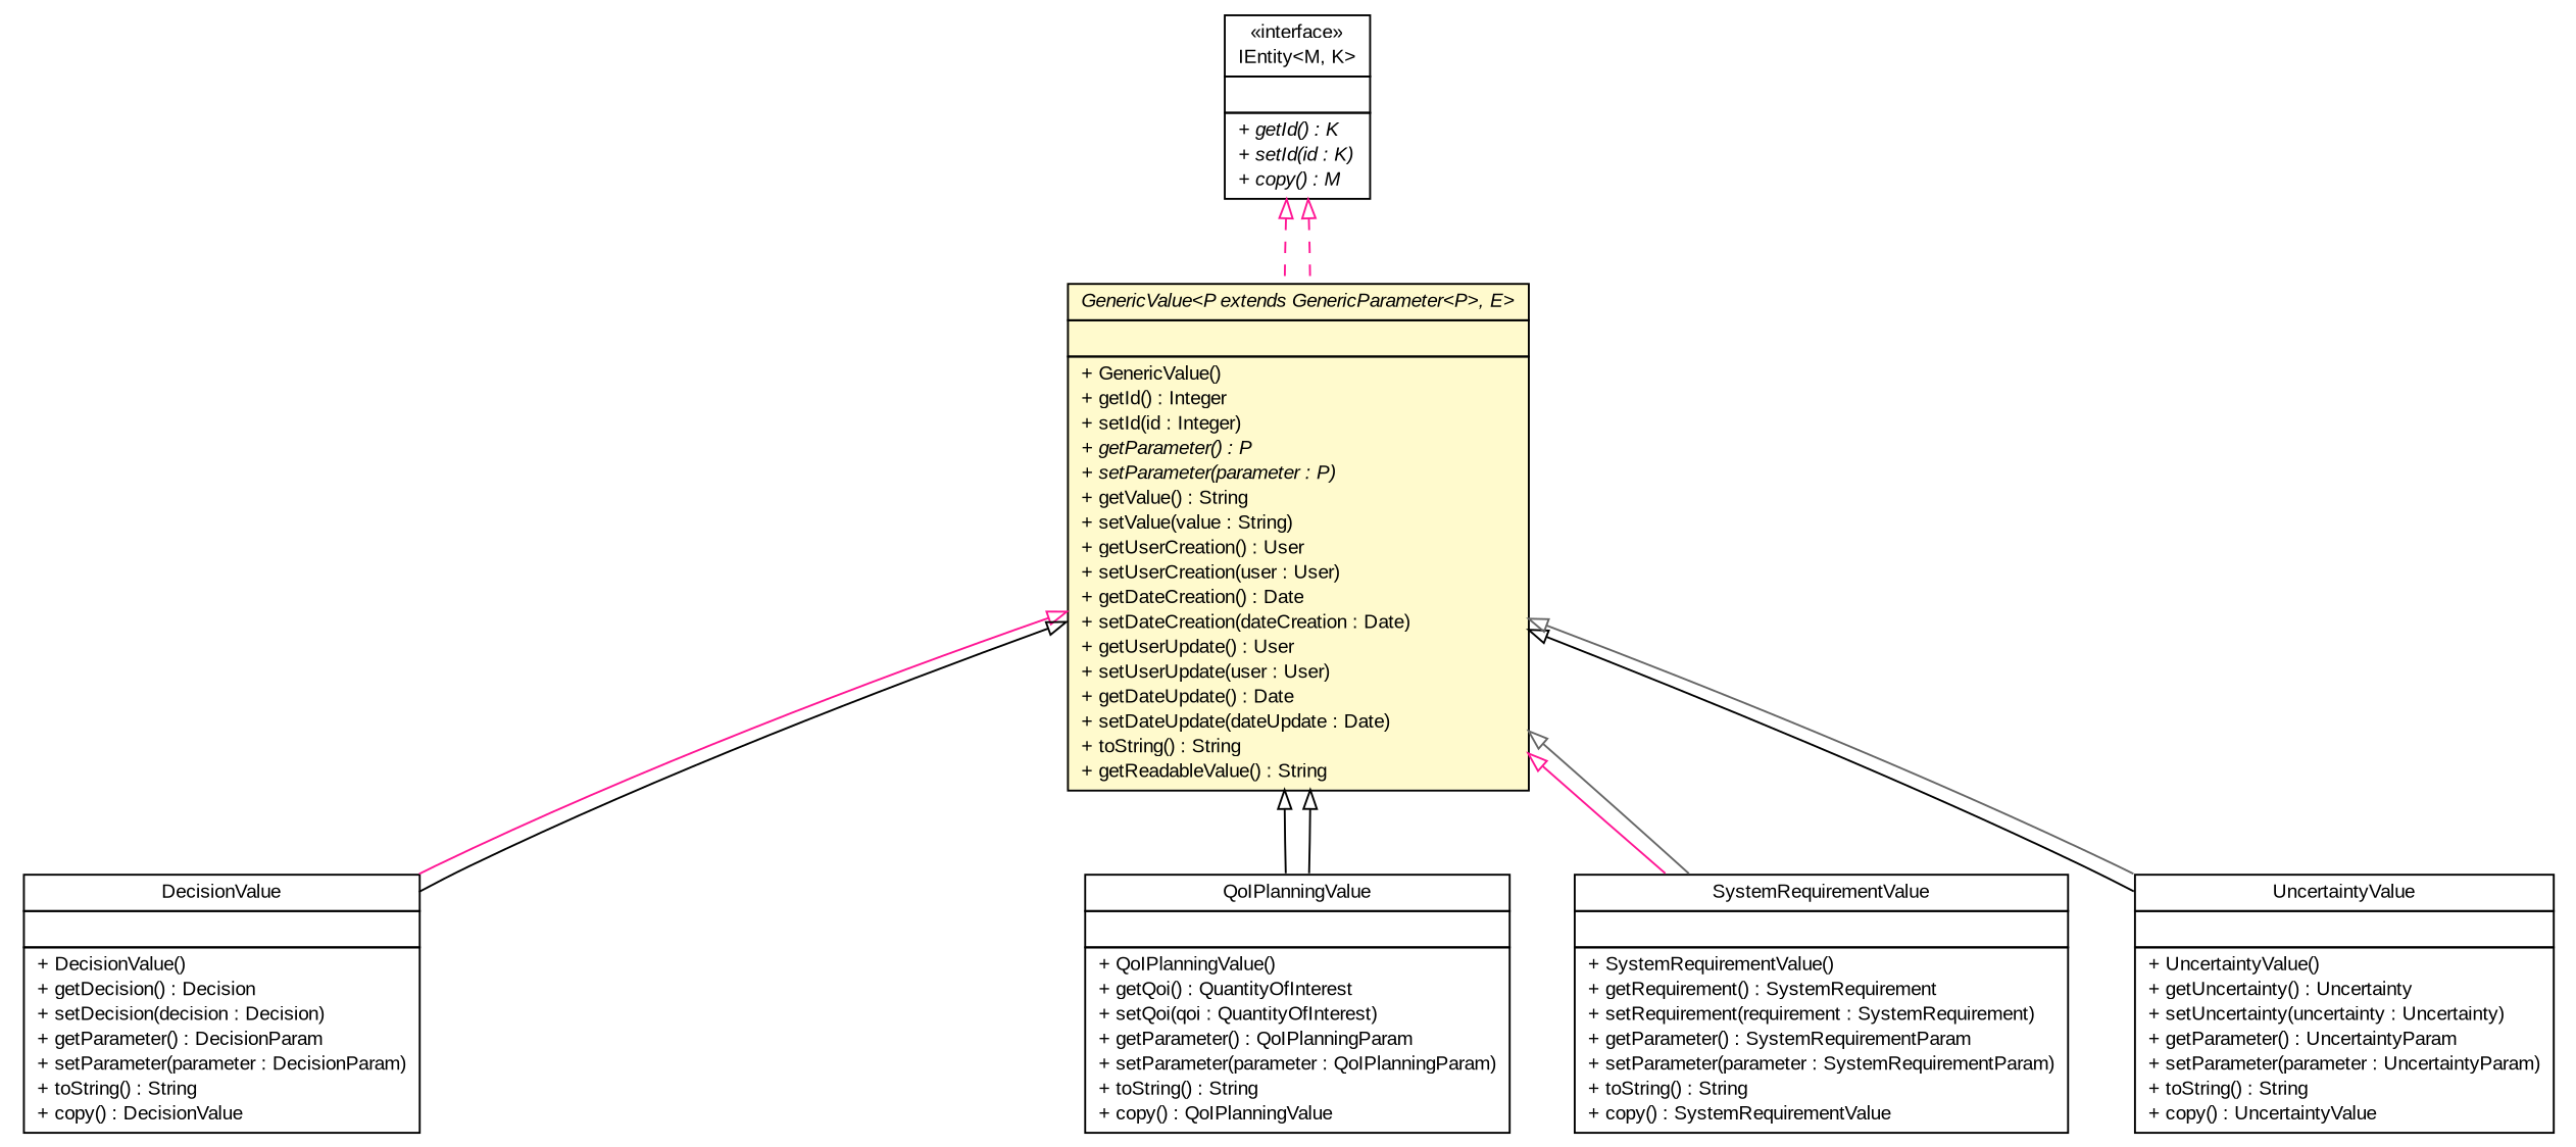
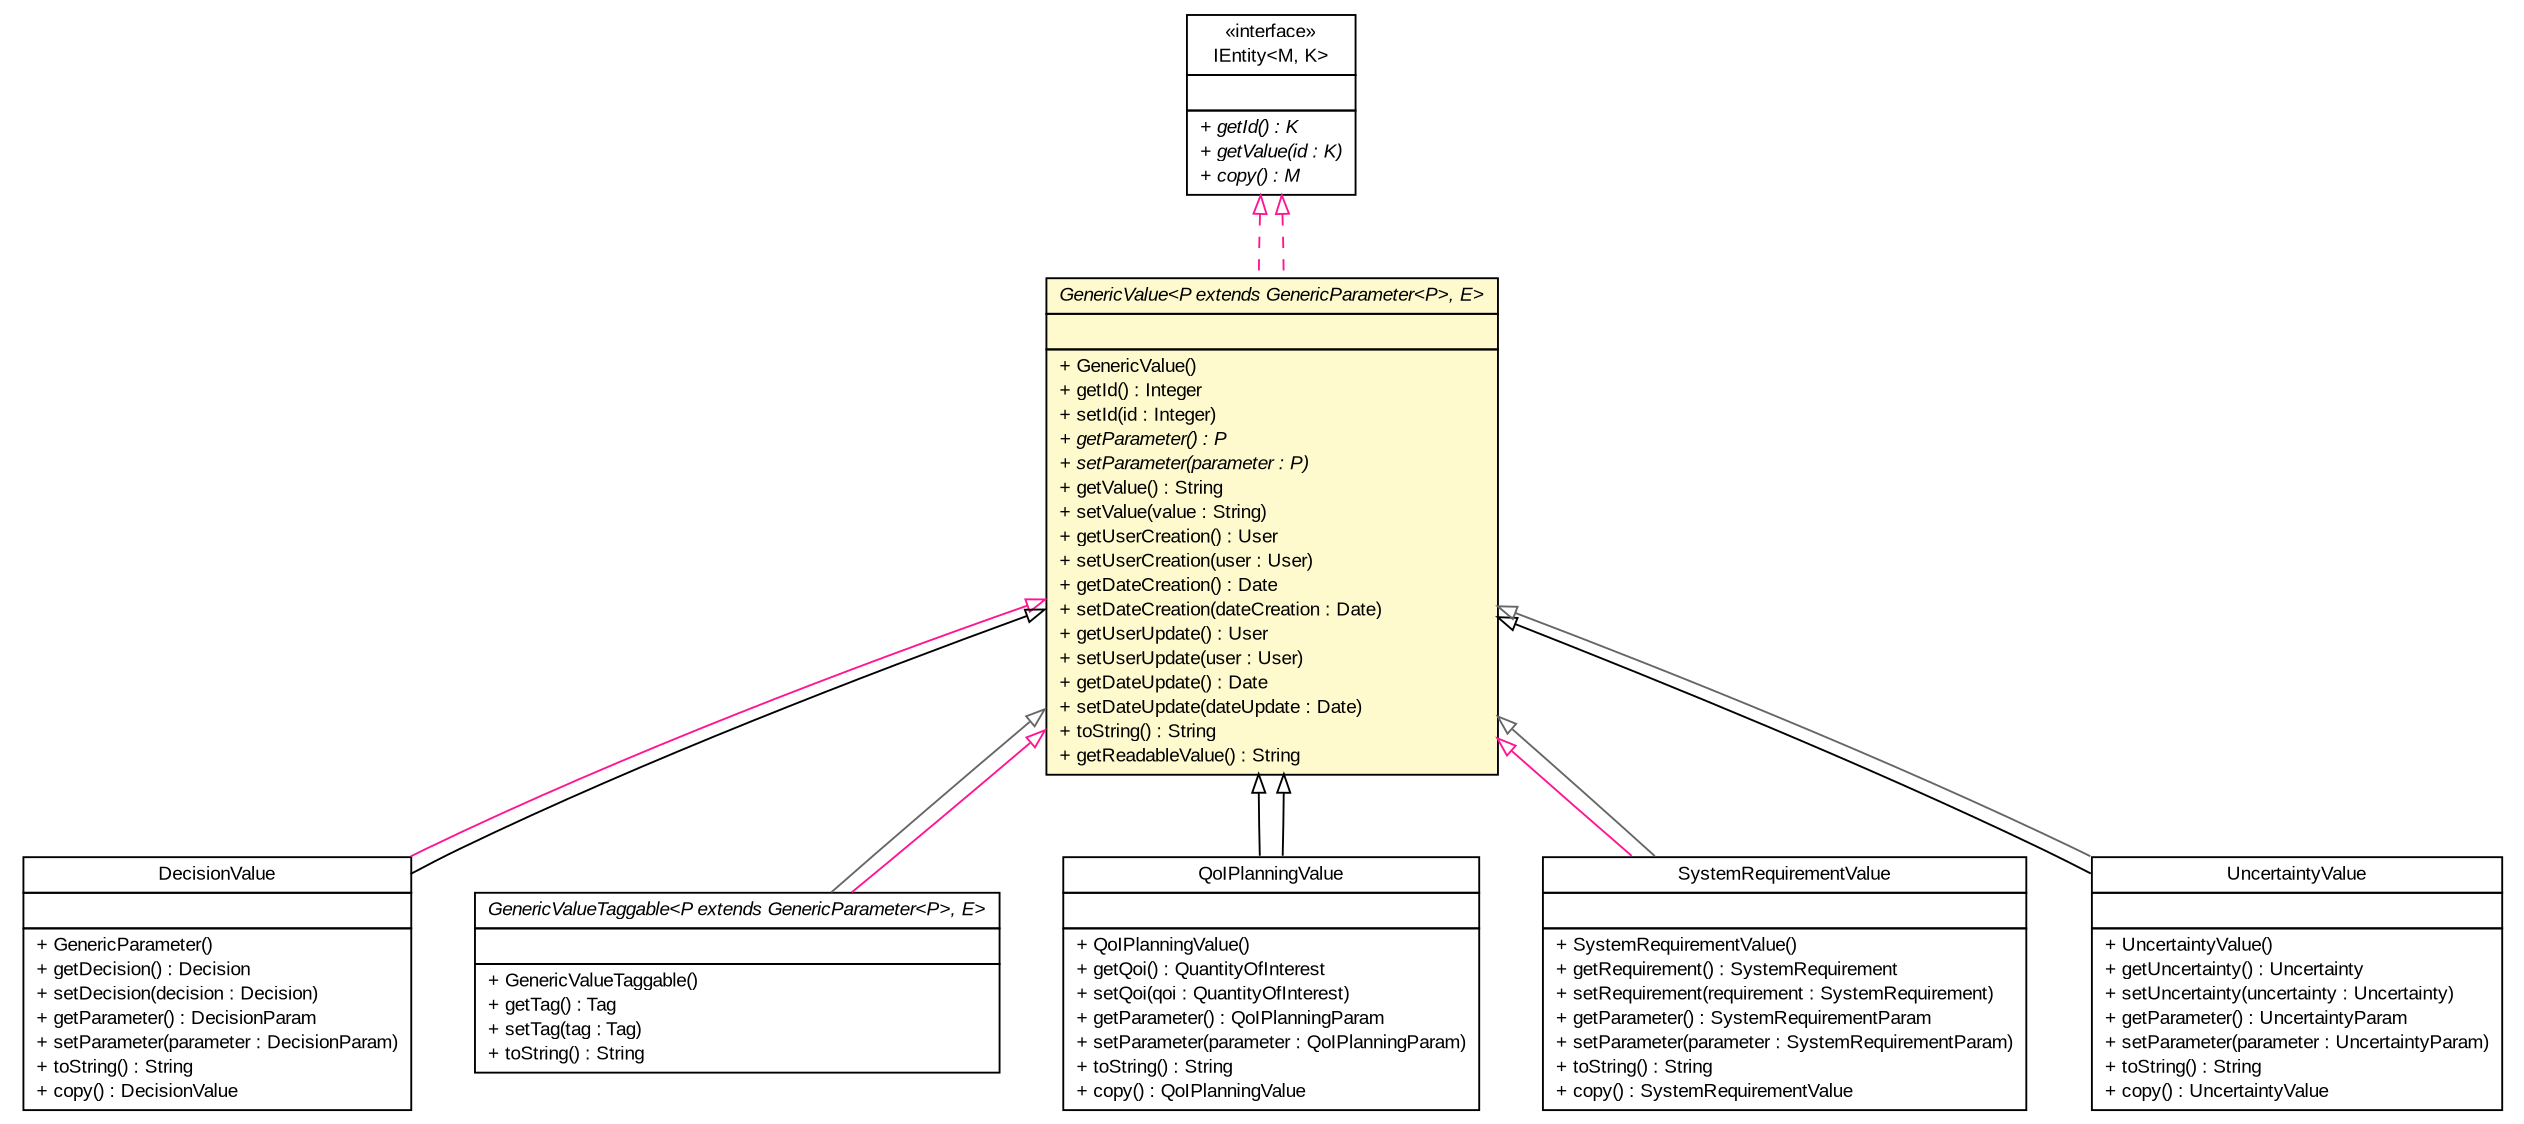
  digraph {
    nodesep=0.25
    ranksep=0.5
    node [fontcolor=black fontname=arial fontsize=10.0 shape=plaintext]
    edge [arrowtail=empty color=deeppink dir=back fontname=arial fontsize=10 headport=p labelfontname=arial labelfontsize=10 tailport=p]
-   n1 [label=<<table title="gov.sandia.cf.model.DecisionValue" border="0" cellborder="1" cellspacing="0" cellpadding="2" port="p" href="./DecisionValue.html"> 		<tr><td><table border="0" cellspacing="0" cellpadding="1"> <tr><td align="center" balign="center"> DecisionValue </td></tr> 		</table></td></tr> 		<tr><td><table border="0" cellspacing="0" cellpadding="1"> <tr><td align="left" balign="left">  </td></tr> 		</table></td></tr> 		<tr><td><table border="0" cellspacing="0" cellpadding="1"> <tr><td align="left" balign="left"> + DecisionValue() </td></tr> <tr><td align="left" balign="left"> + getDecision() : Decision </td></tr> <tr><td align="left" balign="left"> + setDecision(decision : Decision) </td></tr> <tr><td align="left" balign="left"> + getParameter() : DecisionParam </td></tr> <tr><td align="left" balign="left"> + setParameter(parameter : DecisionParam) </td></tr> <tr><td align="left" balign="left"> + toString() : String </td></tr> <tr><td align="left" balign="left"> + copy() : DecisionValue </td></tr> 		</table></td></tr> 		</table>>]
+   n1 [label=<<table title="gov.sandia.cf.model.DecisionValue" border="0" cellborder="1" cellspacing="0" cellpadding="2" port="p" href="./DecisionValue.html"> 		<tr><td><table border="0" cellspacing="0" cellpadding="1"> <tr><td align="center" balign="center"> DecisionValue </td></tr> 		</table></td></tr> 		<tr><td><table border="0" cellspacing="0" cellpadding="1"> <tr><td align="left" balign="left">  </td></tr> 		</table></td></tr> 		<tr><td><table border="0" cellspacing="0" cellpadding="1"> <tr><td align="left" balign="left"> + GenericParameter() </td></tr> <tr><td align="left" balign="left"> + getDecision() : Decision </td></tr> <tr><td align="left" balign="left"> + setDecision(decision : Decision) </td></tr> <tr><td align="left" balign="left"> + getParameter() : DecisionParam </td></tr> <tr><td align="left" balign="left"> + setParameter(parameter : DecisionParam) </td></tr> <tr><td align="left" balign="left"> + toString() : String </td></tr> <tr><td align="left" balign="left"> + copy() : DecisionValue </td></tr> 		</table></td></tr> 		</table>>]
    n2 [label=<<table title="gov.sandia.cf.model.GenericValue" border="0" cellborder="1" cellspacing="0" cellpadding="2" port="p" bgcolor="lemonChiffon" href="./GenericValue.html"> 		<tr><td><table border="0" cellspacing="0" cellpadding="1"> <tr><td align="center" balign="center"><font face="arial italic"> GenericValue&lt;P extends GenericParameter&lt;P&gt;, E&gt; </font></td></tr> 		</table></td></tr> 		<tr><td><table border="0" cellspacing="0" cellpadding="1"> <tr><td align="left" balign="left">  </td></tr> 		</table></td></tr> 		<tr><td><table border="0" cellspacing="0" cellpadding="1"> <tr><td align="left" balign="left"> + GenericValue() </td></tr> <tr><td align="left" balign="left"> + getId() : Integer </td></tr> <tr><td align="left" balign="left"> + setId(id : Integer) </td></tr> <tr><td align="left" balign="left"><font face="arial italic" point-size="10.0"> + getParameter() : P </font></td></tr> <tr><td align="left" balign="left"><font face="arial italic" point-size="10.0"> + setParameter(parameter : P) </font></td></tr> <tr><td align="left" balign="left"> + getValue() : String </td></tr> <tr><td align="left" balign="left"> + setValue(value : String) </td></tr> <tr><td align="left" balign="left"> + getUserCreation() : User </td></tr> <tr><td align="left" balign="left"> + setUserCreation(user : User) </td></tr> <tr><td align="left" balign="left"> + getDateCreation() : Date </td></tr> <tr><td align="left" balign="left"> + setDateCreation(dateCreation : Date) </td></tr> <tr><td align="left" balign="left"> + getUserUpdate() : User </td></tr> <tr><td align="left" balign="left"> + setUserUpdate(user : User) </td></tr> <tr><td align="left" balign="left"> + getDateUpdate() : Date </td></tr> <tr><td align="left" balign="left"> + setDateUpdate(dateUpdate : Date) </td></tr> <tr><td align="left" balign="left"> + toString() : String </td></tr> <tr><td align="left" balign="left"> + getReadableValue() : String </td></tr> 		</table></td></tr> 		</table>>]
+   n3 [label=<<table title="gov.sandia.cf.model.GenericValueTaggable" border="0" cellborder="1" cellspacing="0" cellpadding="2" port="p" href="./GenericValueTaggable.html"> 		<tr><td><table border="0" cellspacing="0" cellpadding="1"> <tr><td align="center" balign="center"><font face="arial italic"> GenericValueTaggable&lt;P extends GenericParameter&lt;P&gt;, E&gt; </font></td></tr> 		</table></td></tr> 		<tr><td><table border="0" cellspacing="0" cellpadding="1"> <tr><td align="left" balign="left">  </td></tr> 		</table></td></tr> 		<tr><td><table border="0" cellspacing="0" cellpadding="1"> <tr><td align="left" balign="left"> + GenericValueTaggable() </td></tr> <tr><td align="left" balign="left"> + getTag() : Tag </td></tr> <tr><td align="left" balign="left"> + setTag(tag : Tag) </td></tr> <tr><td align="left" balign="left"> + toString() : String </td></tr> 		</table></td></tr> 		</table>>]
    n4 [label=<<table title="gov.sandia.cf.model.QoIPlanningValue" border="0" cellborder="1" cellspacing="0" cellpadding="2" port="p" href="./QoIPlanningValue.html"> 		<tr><td><table border="0" cellspacing="0" cellpadding="1"> <tr><td align="center" balign="center"> QoIPlanningValue </td></tr> 		</table></td></tr> 		<tr><td><table border="0" cellspacing="0" cellpadding="1"> <tr><td align="left" balign="left">  </td></tr> 		</table></td></tr> 		<tr><td><table border="0" cellspacing="0" cellpadding="1"> <tr><td align="left" balign="left"> + QoIPlanningValue() </td></tr> <tr><td align="left" balign="left"> + getQoi() : QuantityOfInterest </td></tr> <tr><td align="left" balign="left"> + setQoi(qoi : QuantityOfInterest) </td></tr> <tr><td align="left" balign="left"> + getParameter() : QoIPlanningParam </td></tr> <tr><td align="left" balign="left"> + setParameter(parameter : QoIPlanningParam) </td></tr> <tr><td align="left" balign="left"> + toString() : String </td></tr> <tr><td align="left" balign="left"> + copy() : QoIPlanningValue </td></tr> 		</table></td></tr> 		</table>>]
    n5 [label=<<table title="gov.sandia.cf.model.SystemRequirementValue" border="0" cellborder="1" cellspacing="0" cellpadding="2" port="p" href="./SystemRequirementValue.html"> 		<tr><td><table border="0" cellspacing="0" cellpadding="1"> <tr><td align="center" balign="center"> SystemRequirementValue </td></tr> 		</table></td></tr> 		<tr><td><table border="0" cellspacing="0" cellpadding="1"> <tr><td align="left" balign="left">  </td></tr> 		</table></td></tr> 		<tr><td><table border="0" cellspacing="0" cellpadding="1"> <tr><td align="left" balign="left"> + SystemRequirementValue() </td></tr> <tr><td align="left" balign="left"> + getRequirement() : SystemRequirement </td></tr> <tr><td align="left" balign="left"> + setRequirement(requirement : SystemRequirement) </td></tr> <tr><td align="left" balign="left"> + getParameter() : SystemRequirementParam </td></tr> <tr><td align="left" balign="left"> + setParameter(parameter : SystemRequirementParam) </td></tr> <tr><td align="left" balign="left"> + toString() : String </td></tr> <tr><td align="left" balign="left"> + copy() : SystemRequirementValue </td></tr> 		</table></td></tr> 		</table>>]
    n6 [label=<<table title="gov.sandia.cf.model.UncertaintyValue" border="0" cellborder="1" cellspacing="0" cellpadding="2" port="p" href="./UncertaintyValue.html"> 		<tr><td><table border="0" cellspacing="0" cellpadding="1"> <tr><td align="center" balign="center"> UncertaintyValue </td></tr> 		</table></td></tr> 		<tr><td><table border="0" cellspacing="0" cellpadding="1"> <tr><td align="left" balign="left">  </td></tr> 		</table></td></tr> 		<tr><td><table border="0" cellspacing="0" cellpadding="1"> <tr><td align="left" balign="left"> + UncertaintyValue() </td></tr> <tr><td align="left" balign="left"> + getUncertainty() : Uncertainty </td></tr> <tr><td align="left" balign="left"> + setUncertainty(uncertainty : Uncertainty) </td></tr> <tr><td align="left" balign="left"> + getParameter() : UncertaintyParam </td></tr> <tr><td align="left" balign="left"> + setParameter(parameter : UncertaintyParam) </td></tr> <tr><td align="left" balign="left"> + toString() : String </td></tr> <tr><td align="left" balign="left"> + copy() : UncertaintyValue </td></tr> 		</table></td></tr> 		</table>>]
-   n7 [label=<<table title="gov.sandia.cf.model.IEntity" border="0" cellborder="1" cellspacing="0" cellpadding="2" port="p" href="./IEntity.html"> 		<tr><td><table border="0" cellspacing="0" cellpadding="1"> <tr><td align="center" balign="center"> &#171;interface&#187; </td></tr> <tr><td align="center" balign="center"> IEntity&lt;M, K&gt; </td></tr> 		</table></td></tr> 		<tr><td><table border="0" cellspacing="0" cellpadding="1"> <tr><td align="left" balign="left">  </td></tr> 		</table></td></tr> 		<tr><td><table border="0" cellspacing="0" cellpadding="1"> <tr><td align="left" balign="left"><font face="arial italic" point-size="10.0"> + getId() : K </font></td></tr> <tr><td align="left" balign="left"><font face="arial italic" point-size="10.0"> + setId(id : K) </font></td></tr> <tr><td align="left" balign="left"><font face="arial italic" point-size="10.0"> + copy() : M </font></td></tr> 		</table></td></tr> 		</table>>]
+   n7 [label=<<table title="gov.sandia.cf.model.IEntity" border="0" cellborder="1" cellspacing="0" cellpadding="2" port="p" href="./IEntity.html"> 		<tr><td><table border="0" cellspacing="0" cellpadding="1"> <tr><td align="center" balign="center"> &#171;interface&#187; </td></tr> <tr><td align="center" balign="center"> IEntity&lt;M, K&gt; </td></tr> 		</table></td></tr> 		<tr><td><table border="0" cellspacing="0" cellpadding="1"> <tr><td align="left" balign="left">  </td></tr> 		</table></td></tr> 		<tr><td><table border="0" cellspacing="0" cellpadding="1"> <tr><td align="left" balign="left"><font face="arial italic" point-size="10.0"> + getId() : K </font></td></tr> <tr><td align="left" balign="left"><font face="arial italic" point-size="10.0"> + getValue(id : K) </font></td></tr> <tr><td align="left" balign="left"><font face="arial italic" point-size="10.0"> + copy() : M </font></td></tr> 		</table></td></tr> 		</table>>]
    n2 -> n1
    n2 -> n1 [color=black]
+   n2 -> n3 [color=gray40]
+   n2 -> n3
    n2 -> n4 [color=black]
    n2 -> n4 [color=black]
    n2 -> n5
    n2 -> n5 [color=gray40]
    n2 -> n6 [color=black]
    n2 -> n6 [color=gray40]
    n7 -> n2 [style=dashed]
    n7 -> n2 [style=dashed]
  }
